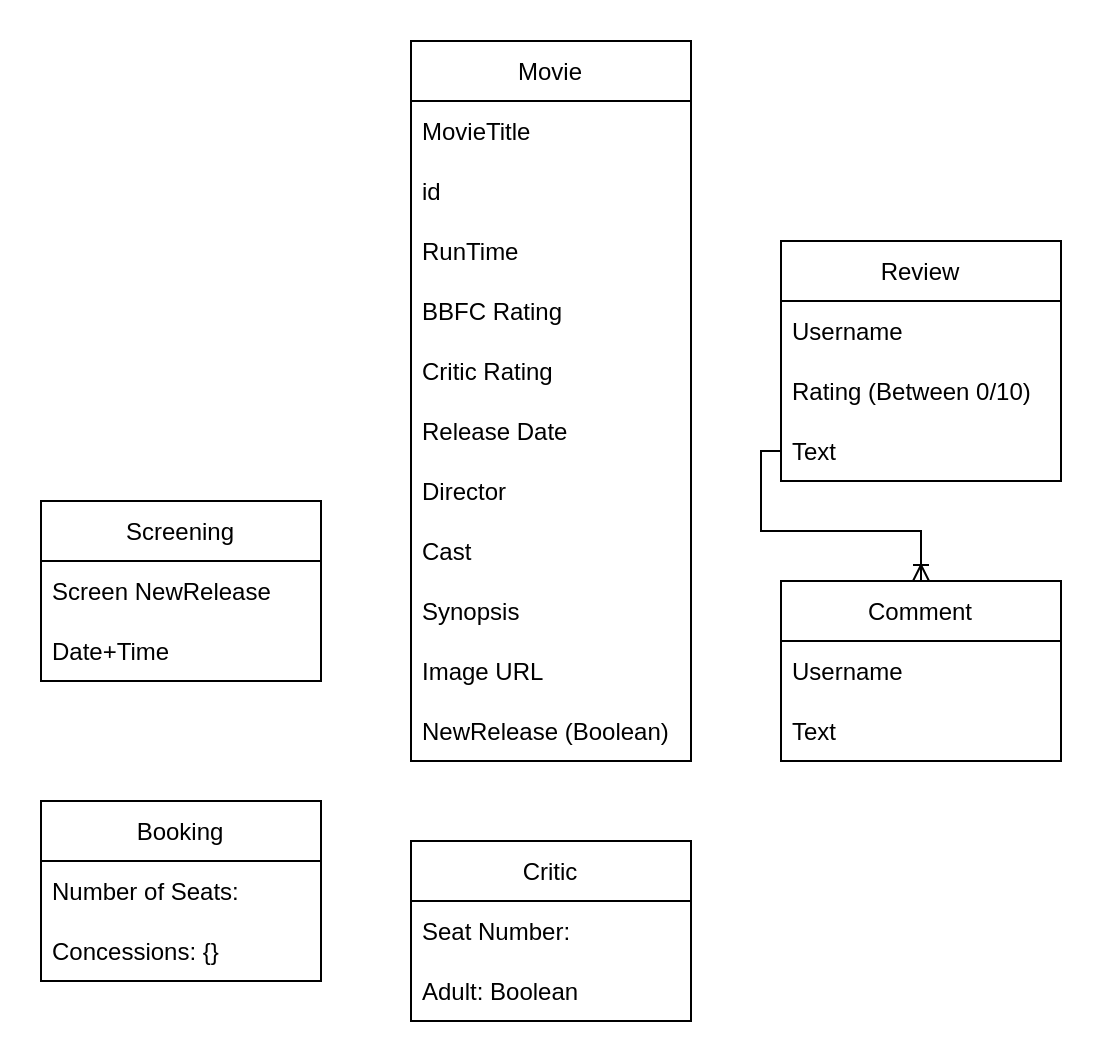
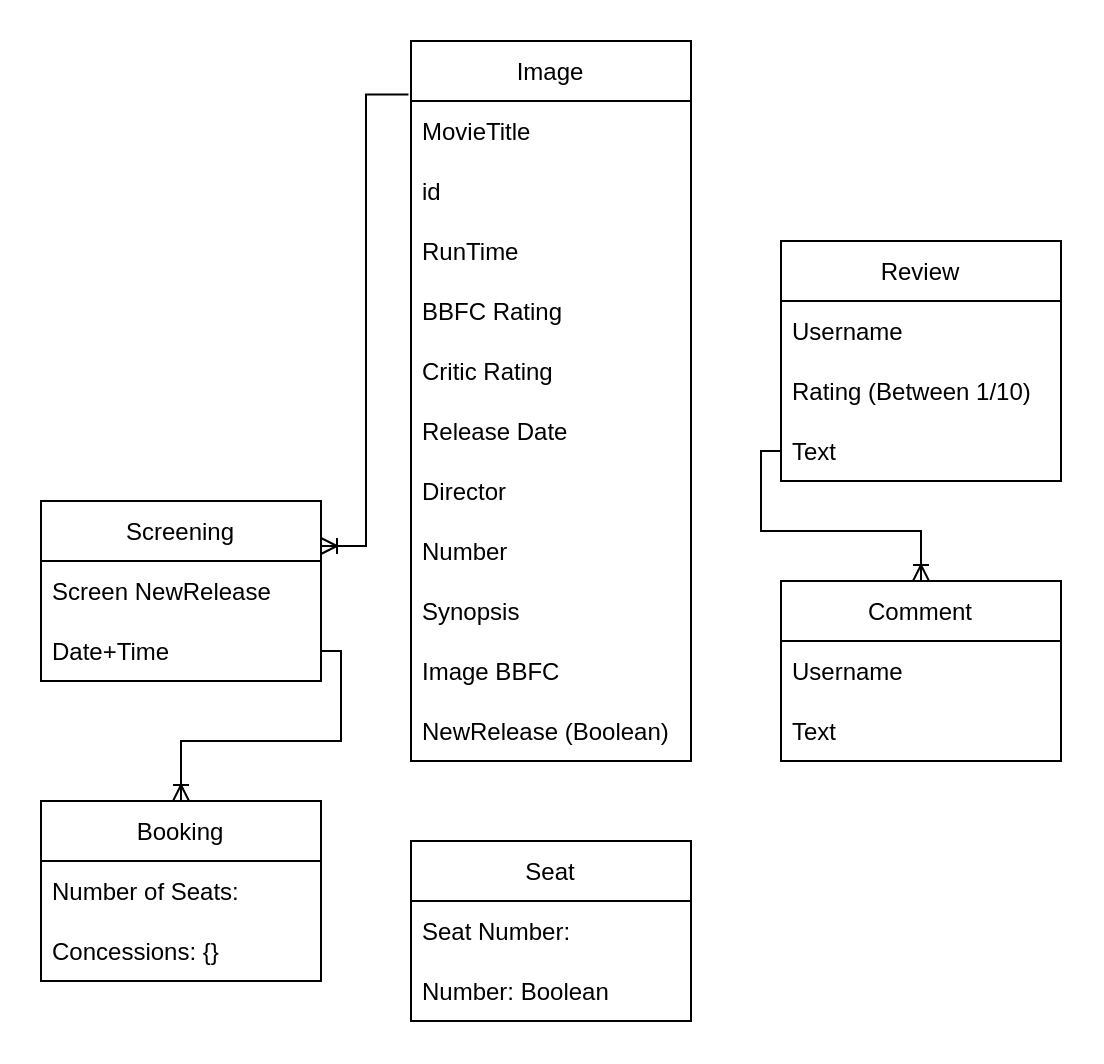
  <mxCell id="0" />
  <mxCell id="1" parent="0" />
  <mxCell id="2" value="Booking" style="swimlane;fontStyle=0;childLayout=stackLayout;horizontal=1;startSize=30;horizontalStack=0;resizeParent=1;resizeParentMax=0;resizeLast=0;collapsible=1;marginBottom=0;" parent="1" vertex="1"><mxGeometry x="20" y="400" width="140" height="90" as="geometry" /></mxCell>
  <mxCell id="3" value="Number of Seats:" style="text;strokeColor=none;fillColor=none;align=left;verticalAlign=middle;spacingLeft=4;spacingRight=4;overflow=hidden;points=[[0,0.5],[1,0.5]];portConstraint=eastwest;rotatable=0;" parent="2" vertex="1"><mxGeometry y="30" width="140" height="30" as="geometry" /></mxCell>
  <mxCell id="4" value="Concessions: {}" style="text;strokeColor=none;fillColor=none;align=left;verticalAlign=middle;spacingLeft=4;spacingRight=4;overflow=hidden;points=[[0,0.5],[1,0.5]];portConstraint=eastwest;rotatable=0;" parent="2" vertex="1"><mxGeometry y="60" width="140" height="30" as="geometry" /></mxCell>
  <mxCell id="5" value="Comment" style="swimlane;fontStyle=0;childLayout=stackLayout;horizontal=1;startSize=30;horizontalStack=0;resizeParent=1;resizeParentMax=0;resizeLast=0;collapsible=1;marginBottom=0;" parent="1" vertex="1"><mxGeometry x="390" y="290" width="140" height="90" as="geometry" /></mxCell>
  <mxCell id="6" value="Username" style="text;strokeColor=none;fillColor=none;align=left;verticalAlign=middle;spacingLeft=4;spacingRight=4;overflow=hidden;points=[[0,0.5],[1,0.5]];portConstraint=eastwest;rotatable=0;" parent="5" vertex="1"><mxGeometry y="30" width="140" height="30" as="geometry" /></mxCell>
  <mxCell id="7" value="Text" style="text;strokeColor=none;fillColor=none;align=left;verticalAlign=middle;spacingLeft=4;spacingRight=4;overflow=hidden;points=[[0,0.5],[1,0.5]];portConstraint=eastwest;rotatable=0;" parent="5" vertex="1"><mxGeometry y="60" width="140" height="30" as="geometry" /></mxCell>
  <mxCell id="8" value="Screening" style="swimlane;fontStyle=0;childLayout=stackLayout;horizontal=1;startSize=30;horizontalStack=0;resizeParent=1;resizeParentMax=0;resizeLast=0;collapsible=1;marginBottom=0;" parent="1" vertex="1"><mxGeometry x="20" y="250" width="140" height="90" as="geometry" /></mxCell>
  <mxCell id="9" value="Screen NewRelease" style="text;strokeColor=none;fillColor=none;align=left;verticalAlign=middle;spacingLeft=4;spacingRight=4;overflow=hidden;points=[[0,0.5],[1,0.5]];portConstraint=eastwest;rotatable=0;" parent="8" vertex="1"><mxGeometry y="30" width="140" height="30" as="geometry" /></mxCell>
  <mxCell id="10" value="Date+Time" style="text;strokeColor=none;fillColor=none;align=left;verticalAlign=middle;spacingLeft=4;spacingRight=4;overflow=hidden;points=[[0,0.5],[1,0.5]];portConstraint=eastwest;rotatable=0;" parent="8" vertex="1"><mxGeometry y="60" width="140" height="30" as="geometry" /></mxCell>
  <mxCell id="11" value="Review" style="swimlane;fontStyle=0;childLayout=stackLayout;horizontal=1;startSize=30;horizontalStack=0;resizeParent=1;resizeParentMax=0;resizeLast=0;collapsible=1;marginBottom=0;" parent="1" vertex="1"><mxGeometry x="390" y="120" width="140" height="120" as="geometry" /></mxCell>
  <mxCell id="12" value="Username" style="text;strokeColor=none;fillColor=none;align=left;verticalAlign=middle;spacingLeft=4;spacingRight=4;overflow=hidden;points=[[0,0.5],[1,0.5]];portConstraint=eastwest;rotatable=0;" parent="11" vertex="1"><mxGeometry y="30" width="140" height="30" as="geometry" /></mxCell>
- <mxCell id="13" value="Rating (Between 0/10)" style="text;strokeColor=none;fillColor=none;align=left;verticalAlign=middle;spacingLeft=4;spacingRight=4;overflow=hidden;points=[[0,0.5],[1,0.5]];portConstraint=eastwest;rotatable=0;" parent="11" vertex="1"><mxGeometry y="60" width="140" height="30" as="geometry" /></mxCell>
+ <mxCell id="13" value="Rating (Between 1/10)" style="text;strokeColor=none;fillColor=none;align=left;verticalAlign=middle;spacingLeft=4;spacingRight=4;overflow=hidden;points=[[0,0.5],[1,0.5]];portConstraint=eastwest;rotatable=0;" parent="11" vertex="1"><mxGeometry y="60" width="140" height="30" as="geometry" /></mxCell>
  <mxCell id="14" value="Text" style="text;strokeColor=none;fillColor=none;align=left;verticalAlign=middle;spacingLeft=4;spacingRight=4;overflow=hidden;points=[[0,0.5],[1,0.5]];portConstraint=eastwest;rotatable=0;" parent="11" vertex="1"><mxGeometry y="90" width="140" height="30" as="geometry" /></mxCell>
- <mxCell id="15" value="Movie" style="swimlane;fontStyle=0;childLayout=stackLayout;horizontal=1;startSize=30;horizontalStack=0;resizeParent=1;resizeParentMax=0;resizeLast=0;collapsible=1;marginBottom=0;" parent="1" vertex="1"><mxGeometry x="205" y="20" width="140" height="360" as="geometry" /></mxCell>
+ <mxCell id="15" value="Image" style="swimlane;fontStyle=0;childLayout=stackLayout;horizontal=1;startSize=30;horizontalStack=0;resizeParent=1;resizeParentMax=0;resizeLast=0;collapsible=1;marginBottom=0;" parent="1" vertex="1"><mxGeometry x="205" y="20" width="140" height="360" as="geometry" /></mxCell>
  <mxCell id="16" value="MovieTitle" style="text;strokeColor=none;fillColor=none;align=left;verticalAlign=middle;spacingLeft=4;spacingRight=4;overflow=hidden;points=[[0,0.5],[1,0.5]];portConstraint=eastwest;rotatable=0;" parent="15" vertex="1"><mxGeometry y="30" width="140" height="30" as="geometry" /></mxCell>
  <mxCell id="17" value="id" style="text;strokeColor=none;fillColor=none;align=left;verticalAlign=middle;spacingLeft=4;spacingRight=4;overflow=hidden;points=[[0,0.5],[1,0.5]];portConstraint=eastwest;rotatable=0;" parent="15" vertex="1"><mxGeometry y="60" width="140" height="30" as="geometry" /></mxCell>
  <mxCell id="18" value="RunTime" style="text;strokeColor=none;fillColor=none;align=left;verticalAlign=middle;spacingLeft=4;spacingRight=4;overflow=hidden;points=[[0,0.5],[1,0.5]];portConstraint=eastwest;rotatable=0;" parent="15" vertex="1"><mxGeometry y="90" width="140" height="30" as="geometry" /></mxCell>
  <mxCell id="19" value="BBFC Rating" style="text;strokeColor=none;fillColor=none;align=left;verticalAlign=middle;spacingLeft=4;spacingRight=4;overflow=hidden;points=[[0,0.5],[1,0.5]];portConstraint=eastwest;rotatable=0;" parent="15" vertex="1"><mxGeometry y="120" width="140" height="30" as="geometry" /></mxCell>
  <mxCell id="20" value="Critic Rating" style="text;strokeColor=none;fillColor=none;align=left;verticalAlign=middle;spacingLeft=4;spacingRight=4;overflow=hidden;points=[[0,0.5],[1,0.5]];portConstraint=eastwest;rotatable=0;" parent="15" vertex="1"><mxGeometry y="150" width="140" height="30" as="geometry" /></mxCell>
  <mxCell id="21" value="Release Date" style="text;strokeColor=none;fillColor=none;align=left;verticalAlign=middle;spacingLeft=4;spacingRight=4;overflow=hidden;points=[[0,0.5],[1,0.5]];portConstraint=eastwest;rotatable=0;" parent="15" vertex="1"><mxGeometry y="180" width="140" height="30" as="geometry" /></mxCell>
  <mxCell id="22" value="Director" style="text;strokeColor=none;fillColor=none;align=left;verticalAlign=middle;spacingLeft=4;spacingRight=4;overflow=hidden;points=[[0,0.5],[1,0.5]];portConstraint=eastwest;rotatable=0;" parent="15" vertex="1"><mxGeometry y="210" width="140" height="30" as="geometry" /></mxCell>
- <mxCell id="23" value="Cast" style="text;strokeColor=none;fillColor=none;align=left;verticalAlign=middle;spacingLeft=4;spacingRight=4;overflow=hidden;points=[[0,0.5],[1,0.5]];portConstraint=eastwest;rotatable=0;" parent="15" vertex="1"><mxGeometry y="240" width="140" height="30" as="geometry" /></mxCell>
+ <mxCell id="23" value="Number" style="text;strokeColor=none;fillColor=none;align=left;verticalAlign=middle;spacingLeft=4;spacingRight=4;overflow=hidden;points=[[0,0.5],[1,0.5]];portConstraint=eastwest;rotatable=0;" parent="15" vertex="1"><mxGeometry y="240" width="140" height="30" as="geometry" /></mxCell>
  <mxCell id="24" value="Synopsis" style="text;strokeColor=none;fillColor=none;align=left;verticalAlign=middle;spacingLeft=4;spacingRight=4;overflow=hidden;points=[[0,0.5],[1,0.5]];portConstraint=eastwest;rotatable=0;" parent="15" vertex="1"><mxGeometry y="270" width="140" height="30" as="geometry" /></mxCell>
- <mxCell id="25" value="Image URL" style="text;strokeColor=none;fillColor=none;align=left;verticalAlign=middle;spacingLeft=4;spacingRight=4;overflow=hidden;points=[[0,0.5],[1,0.5]];portConstraint=eastwest;rotatable=0;" parent="15" vertex="1"><mxGeometry y="300" width="140" height="30" as="geometry" /></mxCell>
+ <mxCell id="25" value="Image BBFC" style="text;strokeColor=none;fillColor=none;align=left;verticalAlign=middle;spacingLeft=4;spacingRight=4;overflow=hidden;points=[[0,0.5],[1,0.5]];portConstraint=eastwest;rotatable=0;" parent="15" vertex="1"><mxGeometry y="300" width="140" height="30" as="geometry" /></mxCell>
  <mxCell id="26" value="NewRelease (Boolean)" style="text;strokeColor=none;fillColor=none;align=left;verticalAlign=middle;spacingLeft=4;spacingRight=4;overflow=hidden;points=[[0,0.5],[1,0.5]];portConstraint=eastwest;rotatable=0;" parent="15" vertex="1"><mxGeometry y="330" width="140" height="30" as="geometry" /></mxCell>
+ <mxCell id="27" value="" style="fontSize=12;html=1;endArrow=ERoneToMany;rounded=0;entryX=1;entryY=0.25;entryDx=0;entryDy=0;exitX=-0.009;exitY=-0.109;exitDx=0;exitDy=0;exitPerimeter=0;edgeStyle=orthogonalEdgeStyle;" parent="1" source="16" target="8" edge="1"><mxGeometry width="100" height="100" relative="1" as="geometry"><mxPoint x="200" y="170" as="sourcePoint" /><mxPoint x="320" y="350" as="targetPoint" /></mxGeometry></mxCell>
  <mxCell id="28" value="" style="fontSize=12;html=1;endArrow=ERoneToMany;rounded=0;entryX=0.5;entryY=0;entryDx=0;entryDy=0;exitX=0;exitY=0.5;exitDx=0;exitDy=0;edgeStyle=orthogonalEdgeStyle;" parent="1" source="14" target="5" edge="1"><mxGeometry width="100" height="100" relative="1" as="geometry"><mxPoint x="570" y="380" as="sourcePoint" /><mxPoint x="510" y="390" as="targetPoint" /></mxGeometry></mxCell>
- <mxCell id="30" value="Critic" style="swimlane;fontStyle=0;childLayout=stackLayout;horizontal=1;startSize=30;horizontalStack=0;resizeParent=1;resizeParentMax=0;resizeLast=0;collapsible=1;marginBottom=0;" parent="1" vertex="1"><mxGeometry x="205" y="420" width="140" height="90" as="geometry" /></mxCell>
+ <mxCell id="29" value="" style="fontSize=12;html=1;endArrow=ERoneToMany;rounded=0;entryX=0.5;entryY=0;entryDx=0;entryDy=0;exitX=1;exitY=0.5;exitDx=0;exitDy=0;edgeStyle=orthogonalEdgeStyle;" parent="1" source="10" target="2" edge="1"><mxGeometry width="100" height="100" relative="1" as="geometry"><mxPoint x="120" y="440" as="sourcePoint" /><mxPoint x="340" y="470" as="targetPoint" /></mxGeometry></mxCell>
+ <mxCell id="30" value="Seat" style="swimlane;fontStyle=0;childLayout=stackLayout;horizontal=1;startSize=30;horizontalStack=0;resizeParent=1;resizeParentMax=0;resizeLast=0;collapsible=1;marginBottom=0;" parent="1" vertex="1"><mxGeometry x="205" y="420" width="140" height="90" as="geometry" /></mxCell>
  <mxCell id="31" value="Seat Number:" style="text;strokeColor=none;fillColor=none;align=left;verticalAlign=middle;spacingLeft=4;spacingRight=4;overflow=hidden;points=[[0,0.5],[1,0.5]];portConstraint=eastwest;rotatable=0;" parent="30" vertex="1"><mxGeometry y="30" width="140" height="30" as="geometry" /></mxCell>
- <mxCell id="32" value="Adult: Boolean" style="text;strokeColor=none;fillColor=none;align=left;verticalAlign=middle;spacingLeft=4;spacingRight=4;overflow=hidden;points=[[0,0.5],[1,0.5]];portConstraint=eastwest;rotatable=0;" parent="30" vertex="1"><mxGeometry y="60" width="140" height="30" as="geometry" /></mxCell>
+ <mxCell id="32" value="Number: Boolean" style="text;strokeColor=none;fillColor=none;align=left;verticalAlign=middle;spacingLeft=4;spacingRight=4;overflow=hidden;points=[[0,0.5],[1,0.5]];portConstraint=eastwest;rotatable=0;" parent="30" vertex="1"><mxGeometry y="60" width="140" height="30" as="geometry" /></mxCell>
